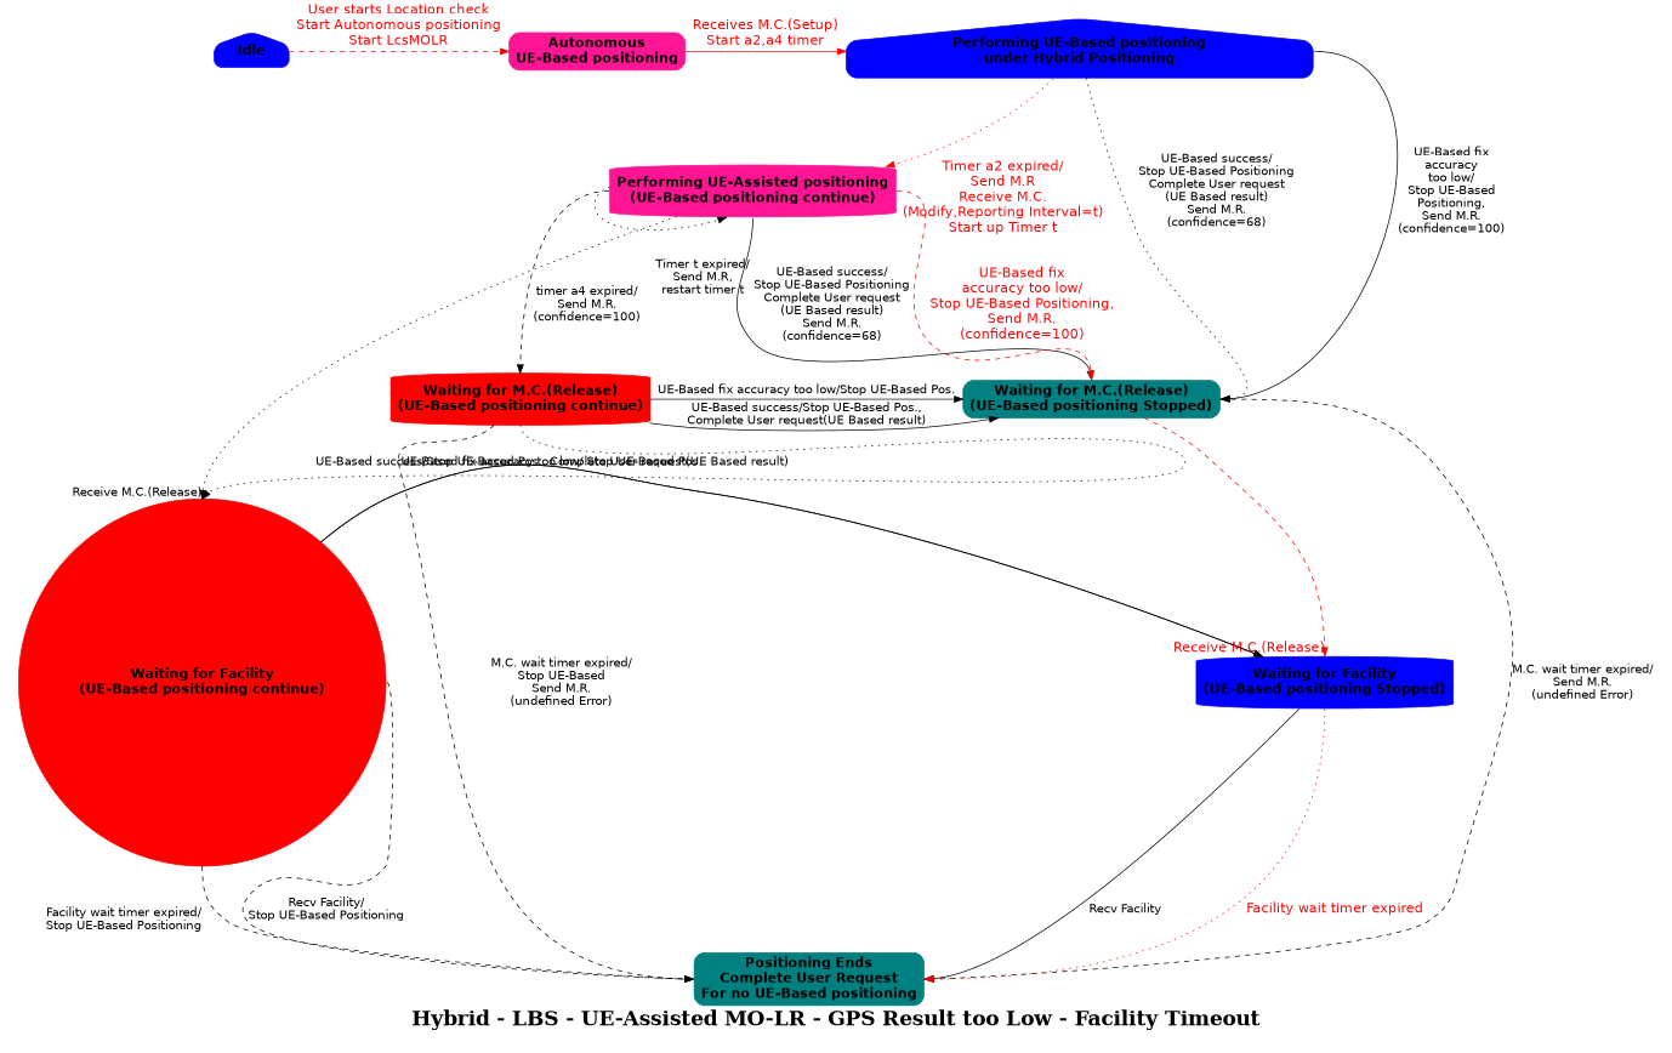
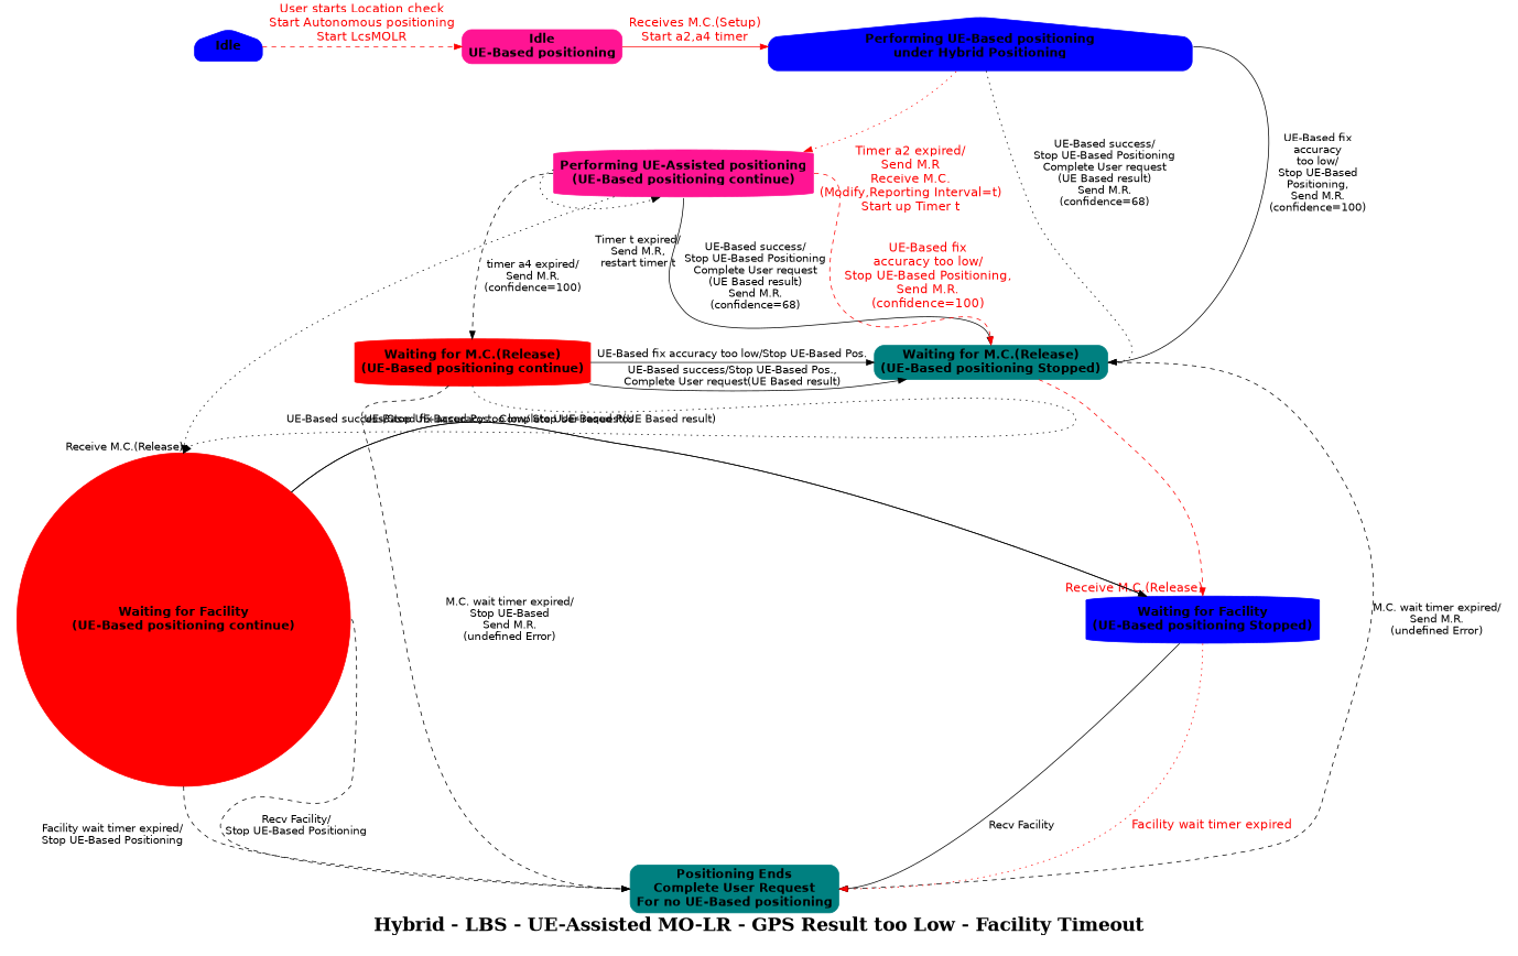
  digraph {
    fontname="Times-Bold"
    fontsize=24
    label="Hybrid - LBS - UE-Assisted MO-LR - GPS Result too Low - Facility Timeout"
    rankdir=TB
    ranksep=1.0
    node [color=blue fontname="Helvetica-Bold" fontsize=16 shape=box style="rounded,filled"]
    edge [fontname=Helvetica fontsize=14 style=dashed]
    n1 [label=Idle shape=house]
-   n2 [color=deeppink label="Autonomous\nUE-Based positioning"]
+   n2 [color=deeppink label="Idle\nUE-Based positioning"]
    n3 [label="Performing UE-Based positioning\nunder Hybrid Positioning" shape=house]
    n4 [color=red label="Waiting for M.C.(Release)\n(UE-Based positioning continue)" shape=cylinder]
    n5 [color=teal label="Waiting for M.C.(Release)\n(UE-Based positioning Stopped)"]
    n6 [color=red label="Waiting for Facility\n(UE-Based positioning continue)" shape=circle]
    n7 [label="Waiting for Facility\n(UE-Based positioning Stopped)" shape=cylinder]
    n8 [color=teal label="Positioning Ends\nComplete User Request\nFor no UE-Based positioning"]
    n9 [color=deeppink label="Performing UE-Assisted positioning\n(UE-Based positioning continue)" shape=cylinder]
    subgraph sub_1 {
      rank=same
      n1
      n2
      n3
    }
    subgraph sub_2 {
      rank=same
      n4
      n5
    }
    subgraph sub_3 {
      rank=same
      n6
      n7
    }
    subgraph sub_4 {
      rank=same
      n8
    }
    n1 -> n2 [color=red fontcolor=red fontsize=16 label="User starts Location check\nStart Autonomous positioning\nStart LcsMOLR"]
    n2 -> n3 [color=red fontcolor=red fontsize=16 label="Receives M.C.(Setup)\nStart a2,a4 timer" style=solid]
    n3 -> n5 [headport=e label="UE-Based success/\nStop UE-Based Positioning\nComplete User request\n(UE Based result)\nSend M.R.\n(confidence=68)" style=dotted]
    n3 -> n5 [headport=e label="UE-Based fix\naccuracy\ntoo low/\nStop UE-Based\nPositioning,\nSend M.R.\n(confidence=100)" tailport=e style=solid]
    n3 -> n9 [color=red fontcolor=red fontsize=16 taillabel="\n\n\n\n\nTimer a2 expired/\nSend M.R\nReceive M.C.\n(Modify,Reporting Interval=t)\nStart up Timer t" tailport=sw style=dotted]
    n4 -> n5 [label="UE-Based fix accuracy too low/Stop UE-Based Pos." style=solid]
    n4 -> n5 [label="UE-Based success/Stop UE-Based Pos.,\nComplete User request(UE Based result)\n" style=solid]
    n4 -> n6 [headport=n tailport=s style=dotted]
    n4 -> n8 [headport=w label="M.C. wait timer expired/\nStop UE-Based\nSend M.R.\n(undefined Error)" tailport=sw]
    n5 -> n7 [color=red fontcolor=red fontsize=16 headlabel="Receive M.C.(Release)" headport=n]
    n5 -> n8 [headport=e label="M.C. wait timer expired/\nSend M.R.\n(undefined Error)" tailport=e]
    n6 -> n7 [label="UE-Based fix accuracy too low/ Stop UE-Based Pos." style=solid]
    n6 -> n7 [label="UE-Based success/Stop UE-Based Pos., Complete User request(UE Based result)" style=solid]
    n6 -> n8 [headport=w taillabel="\n\n\nFacility wait timer expired/\nStop UE-Based Positioning" tailport=s]
    n6 -> n8 [headport=w label="Recv Facility/\nStop UE-Based Positioning" tailport=e]
    n7 -> n8 [headport=e label="Recv Facility" tailport=sw style=solid]
    n7 -> n8 [color=red fontcolor=red fontsize=16 headport=e label="Facility wait timer expired" tailport=s style=dotted]
    n9 -> n4 [label="timer a4 expired/\nSend M.R.\n(confidence=100)" tailport=w]
    n9 -> n5 [headport=n label="UE-Based success/\nStop UE-Based Positioning\nComplete User request\n(UE Based result)\nSend M.R.\n(confidence=68)" tailport=s style=solid]
    n9 -> n5 [color=red fontcolor=red fontsize=16 headport=n label="UE-Based fix\naccuracy too low/\nStop UE-Based Positioning,\nSend M.R.\n(confidence=100)" tailport=e]
    n9 -> n6 [headlabel="Receive M.C.(Release)" headport=n style=dotted]
    n9 -> n9 [headlabel="\n\n\nTimer t expired/\nSend M.R,\nrestart timer t" headport=sw style=dotted]
  }
